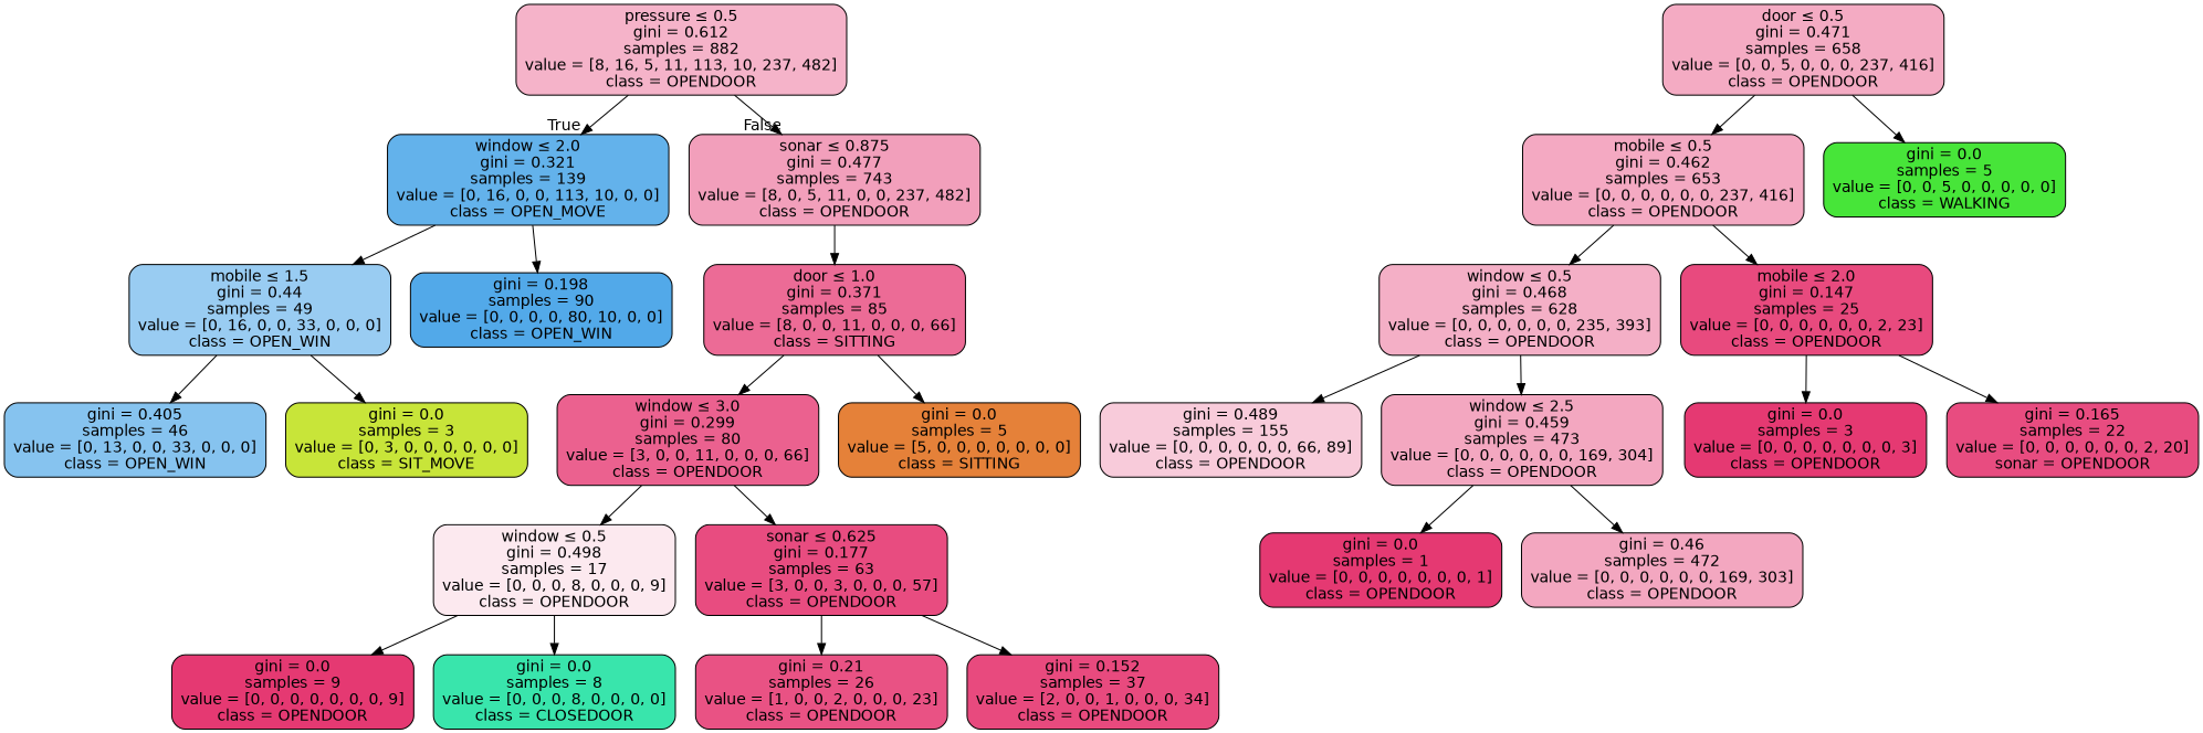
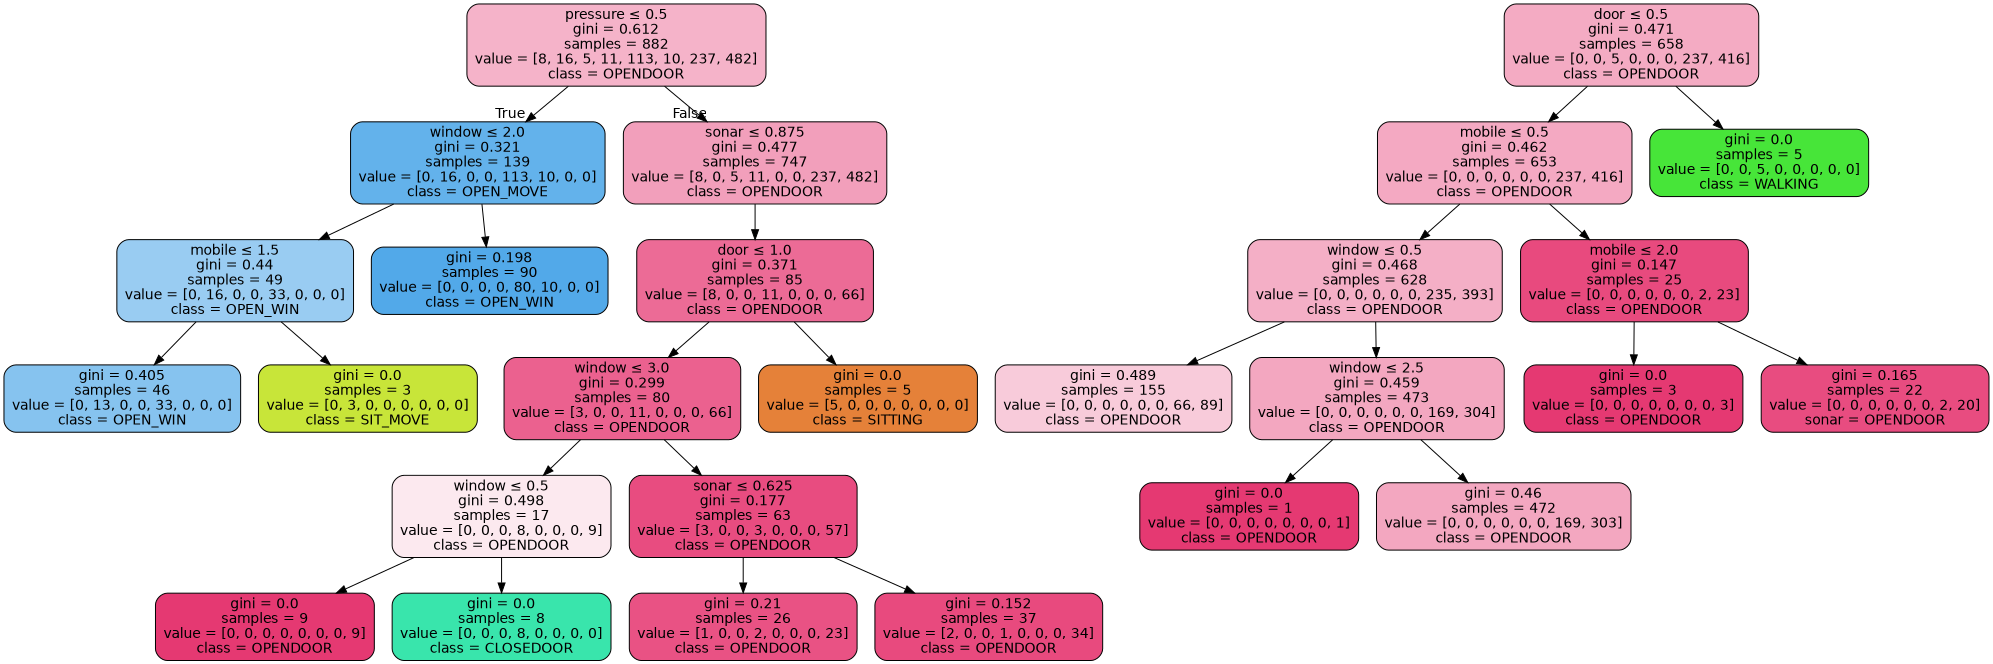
  digraph {
    node [color=black fillcolor="#e53972ff" fontname=helvetica shape=box style="filled, rounded"]
    edge [fontname=helvetica]
    n1 [fillcolor="#e5397261" label=<pressure &le; 0.5<br/>gini = 0.612<br/>samples = 882<br/>value = [8, 16, 5, 11, 113, 10, 237, 482]<br/>class = OPENDOOR>]
    n2 [fillcolor="#399de5c9" label=<window &le; 2.0<br/>gini = 0.321<br/>samples = 139<br/>value = [0, 16, 0, 0, 113, 10, 0, 0]<br/>class = OPEN_MOVE>]
-   n3 [fillcolor="#e539727b" label=<sonar &le; 0.875<br/>gini = 0.477<br/>samples = 743<br/>value = [8, 0, 5, 11, 0, 0, 237, 482]<br/>class = OPENDOOR>]
+   n3 [fillcolor="#e539727b" label=<sonar &le; 0.875<br/>gini = 0.477<br/>samples = 747<br/>value = [8, 0, 5, 11, 0, 0, 237, 482]<br/>class = OPENDOOR>]
    n4 [fillcolor="#399de583" label=<mobile &le; 1.5<br/>gini = 0.44<br/>samples = 49<br/>value = [0, 16, 0, 0, 33, 0, 0, 0]<br/>class = OPEN_WIN>]
    n5 [fillcolor="#399de5df" label=<gini = 0.198<br/>samples = 90<br/>value = [0, 0, 0, 0, 80, 10, 0, 0]<br/>class = OPEN_WIN>]
-   n6 [fillcolor="#e53972be" label=<door &le; 1.0<br/>gini = 0.371<br/>samples = 85<br/>value = [8, 0, 0, 11, 0, 0, 0, 66]<br/>class = SITTING>]
+   n6 [fillcolor="#e53972be" label=<door &le; 1.0<br/>gini = 0.371<br/>samples = 85<br/>value = [8, 0, 0, 11, 0, 0, 0, 66]<br/>class = OPENDOOR>]
    n7 [fillcolor="#399de59b" label=<gini = 0.405<br/>samples = 46<br/>value = [0, 13, 0, 0, 33, 0, 0, 0]<br/>class = OPEN_WIN>]
    n8 [fillcolor="#c8e539ff" label=<gini = 0.0<br/>samples = 3<br/>value = [0, 3, 0, 0, 0, 0, 0, 0]<br/>class = SIT_MOVE>]
    n9 [fillcolor="#e53972cb" label=<window &le; 3.0<br/>gini = 0.299<br/>samples = 80<br/>value = [3, 0, 0, 11, 0, 0, 0, 66]<br/>class = OPENDOOR>]
    n10 [fillcolor="#e58139ff" label=<gini = 0.0<br/>samples = 5<br/>value = [5, 0, 0, 0, 0, 0, 0, 0]<br/>class = SITTING>]
    n11 [fillcolor="#e539726c" label=<door &le; 0.5<br/>gini = 0.471<br/>samples = 658<br/>value = [0, 0, 5, 0, 0, 0, 237, 416]<br/>class = OPENDOOR>]
    n12 [fillcolor="#e539726e" label=<mobile &le; 0.5<br/>gini = 0.462<br/>samples = 653<br/>value = [0, 0, 0, 0, 0, 0, 237, 416]<br/>class = OPENDOOR>]
    n13 [fillcolor="#47e539ff" label=<gini = 0.0<br/>samples = 5<br/>value = [0, 0, 5, 0, 0, 0, 0, 0]<br/>class = WALKING>]
    n14 [fillcolor="#e539721c" label=<window &le; 0.5<br/>gini = 0.498<br/>samples = 17<br/>value = [0, 0, 0, 8, 0, 0, 0, 9]<br/>class = OPENDOOR>]
    n15 [fillcolor="#e53972e6" label=<sonar &le; 0.625<br/>gini = 0.177<br/>samples = 63<br/>value = [3, 0, 0, 3, 0, 0, 0, 57]<br/>class = OPENDOOR>]
    n16 [label=<gini = 0.0<br/>samples = 9<br/>value = [0, 0, 0, 0, 0, 0, 0, 9]<br/>class = OPENDOOR>]
    n17 [fillcolor="#39e5acff" label=<gini = 0.0<br/>samples = 8<br/>value = [0, 0, 0, 8, 0, 0, 0, 0]<br/>class = CLOSEDOOR>]
    n18 [fillcolor="#e53972df" label=<gini = 0.21<br/>samples = 26<br/>value = [1, 0, 0, 2, 0, 0, 0, 23]<br/>class = OPENDOOR>]
    n19 [fillcolor="#e53972e9" label=<gini = 0.152<br/>samples = 37<br/>value = [2, 0, 0, 1, 0, 0, 0, 34]<br/>class = OPENDOOR>]
    n20 [fillcolor="#e5397267" label=<window &le; 0.5<br/>gini = 0.468<br/>samples = 628<br/>value = [0, 0, 0, 0, 0, 0, 235, 393]<br/>class = OPENDOOR>]
    n21 [fillcolor="#e53972e9" label=<mobile &le; 2.0<br/>gini = 0.147<br/>samples = 25<br/>value = [0, 0, 0, 0, 0, 0, 2, 23]<br/>class = OPENDOOR>]
    n22 [fillcolor="#e5397242" label=<gini = 0.489<br/>samples = 155<br/>value = [0, 0, 0, 0, 0, 0, 66, 89]<br/>class = OPENDOOR>]
    n23 [fillcolor="#e5397271" label=<window &le; 2.5<br/>gini = 0.459<br/>samples = 473<br/>value = [0, 0, 0, 0, 0, 0, 169, 304]<br/>class = OPENDOOR>]
    n24 [label=<gini = 0.0<br/>samples = 3<br/>value = [0, 0, 0, 0, 0, 0, 0, 3]<br/>class = OPENDOOR>]
    n25 [fillcolor="#e53972e6" label=<gini = 0.165<br/>samples = 22<br/>value = [0, 0, 0, 0, 0, 0, 2, 20]<br/>sonar = OPENDOOR>]
    n26 [label=<gini = 0.0<br/>samples = 1<br/>value = [0, 0, 0, 0, 0, 0, 0, 1]<br/>class = OPENDOOR>]
    n27 [fillcolor="#e5397271" label=<gini = 0.46<br/>samples = 472<br/>value = [0, 0, 0, 0, 0, 0, 169, 303]<br/>class = OPENDOOR>]
    n1 -> n2 [headlabel=True labelangle=45 labeldistance=2.5]
    n1 -> n3 [headlabel=False labelangle=-45 labeldistance=2.5]
    n2 -> n4
    n2 -> n5
    n3 -> n6
    n4 -> n7
    n4 -> n8
    n6 -> n9
    n6 -> n10
    n9 -> n14
    n9 -> n15
    n11 -> n12
    n11 -> n13
    n12 -> n20
    n12 -> n21
    n14 -> n16
    n14 -> n17
    n15 -> n18
    n15 -> n19
    n20 -> n22
    n20 -> n23
    n21 -> n24
    n21 -> n25
    n23 -> n26
    n23 -> n27
  }
